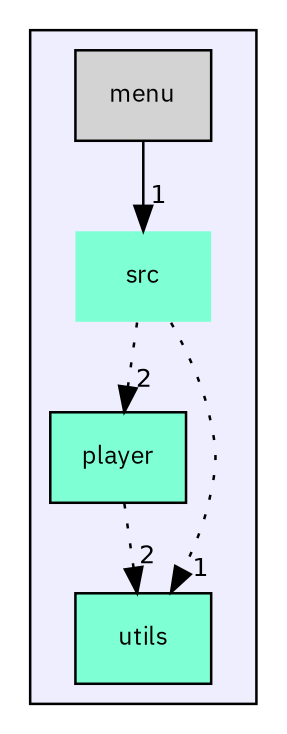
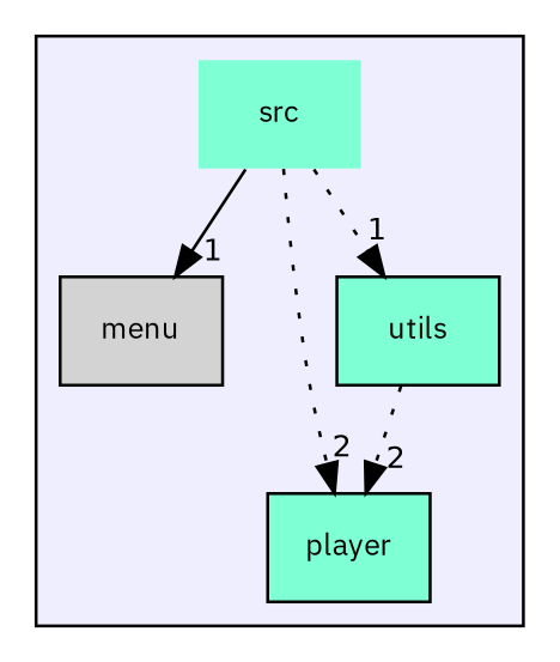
  digraph {
    compound=true
    fontname="IBM Plex Sans"
    node [fillcolor=aquamarine fontname="IBM Plex Sans" fontsize=10 shape=box style=filled color=black]
    edge [fontname="IBM Plex Sans" headlabel=1 labeldistance=1.5 labelfontname=Helvetica labelfontsize=10 style=dotted]
    n1 [label=src shape=plaintext color=""]
    n2 [fillcolor=lightgrey label=menu]
    n3 [label=player]
    n4 [label=utils]
    subgraph cluster_1 {
      bgcolor="#eeeeff"
      pencolor=black
      n1
      n2
      n3
      n4
    }
-   n2 -> n1 [style=solid]
+   n1 -> n2 [style=solid]
    n1 -> n3 [headlabel=2]
    n1 -> n4
-   n3 -> n4 [headlabel=2]
+   n4 -> n3 [headlabel=2]
  }
